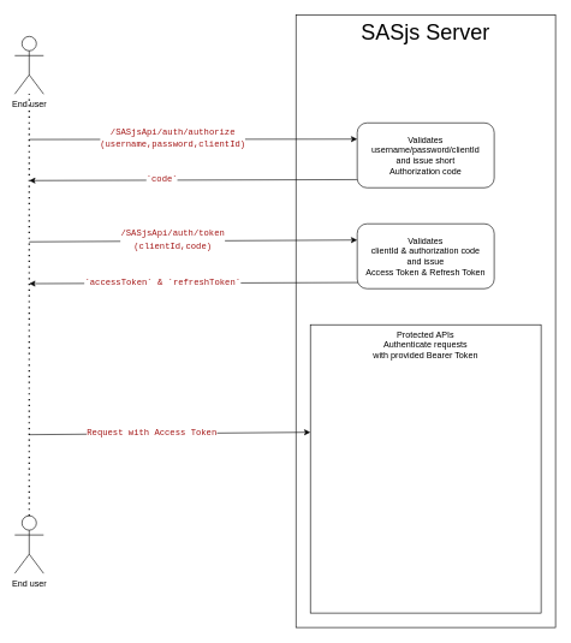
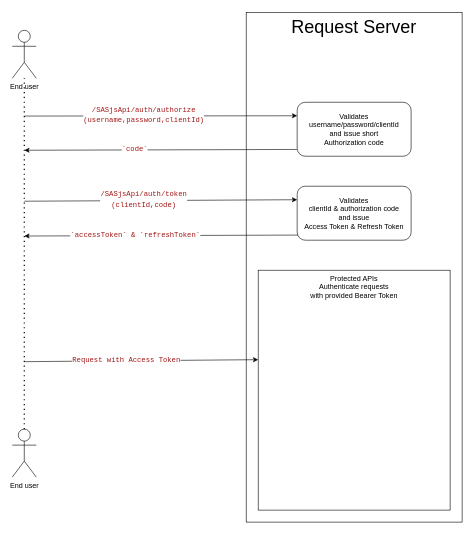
  <mxCell id="0" />
  <mxCell id="1" parent="0" />
  <mxCell id="2" value="End user" style="shape=umlActor;verticalLabelPosition=bottom;verticalAlign=top;html=1;outlineConnect=0;fontStyle=0" vertex="1" parent="1"><mxGeometry x="20" y="50" width="40" height="80" as="geometry" /></mxCell>
- <mxCell id="3" value="SASjs Server" style="whiteSpace=wrap;html=1;verticalAlign=top;fontStyle=0;fontSize=30;" vertex="1" parent="1"><mxGeometry x="410" y="20" width="360" height="850" as="geometry" /></mxCell>
+ <mxCell id="3" value="Request Server" style="whiteSpace=wrap;html=1;verticalAlign=top;fontStyle=0;fontSize=30;" vertex="1" parent="1"><mxGeometry x="410" y="20" width="360" height="850" as="geometry" /></mxCell>
  <mxCell id="4" value="" style="edgeStyle=none;html=1;entryX=0;entryY=0.25;entryDx=0;entryDy=0;" edge="1" parent="1" target="14"><mxGeometry relative="1" as="geometry"><mxPoint x="40" y="193" as="sourcePoint" /><mxPoint x="495" y="192.586" as="targetPoint" /></mxGeometry></mxCell>
  <mxCell id="5" value="&lt;div style=&quot;font-family: &amp;#34;menlo&amp;#34; , &amp;#34;monaco&amp;#34; , &amp;#34;courier new&amp;#34; , monospace ; font-size: 12px ; line-height: 18px&quot;&gt;&lt;span style=&quot;color: #a31515&quot;&gt;/SASjsApi/auth/authorize&lt;br&gt;(username,password,clientId)&lt;/span&gt;&lt;/div&gt;" style="edgeLabel;html=1;align=center;verticalAlign=middle;resizable=0;points=[];" vertex="1" connectable="0" parent="4"><mxGeometry x="-0.126" y="2" relative="1" as="geometry"><mxPoint as="offset" /></mxGeometry></mxCell>
  <mxCell id="6" value="" style="edgeStyle=none;html=1;exitX=-0.002;exitY=0.874;exitDx=0;exitDy=0;exitPerimeter=0;" edge="1" parent="1" source="14"><mxGeometry relative="1" as="geometry"><mxPoint x="490" y="250" as="sourcePoint" /><mxPoint x="40" y="250" as="targetPoint" /></mxGeometry></mxCell>
  <mxCell id="7" value="&lt;font color=&quot;#a31515&quot; face=&quot;menlo, monaco, courier new, monospace&quot;&gt;&lt;span style=&quot;font-size: 12px&quot;&gt;`code`&lt;/span&gt;&lt;/font&gt;" style="edgeLabel;html=1;align=center;verticalAlign=middle;resizable=0;points=[];" vertex="1" connectable="0" parent="6"><mxGeometry x="0.193" y="-1" relative="1" as="geometry"><mxPoint as="offset" /></mxGeometry></mxCell>
  <mxCell id="8" value="End user" style="shape=umlActor;verticalLabelPosition=bottom;verticalAlign=top;html=1;outlineConnect=0;fontStyle=0" vertex="1" parent="1"><mxGeometry x="20" y="715" width="40" height="80" as="geometry" /></mxCell>
  <mxCell id="9" value="" style="edgeStyle=none;html=1;entryX=0;entryY=0.25;entryDx=0;entryDy=0;" edge="1" parent="1" target="15"><mxGeometry relative="1" as="geometry"><mxPoint x="40" y="335" as="sourcePoint" /><mxPoint x="495" y="335" as="targetPoint" /></mxGeometry></mxCell>
  <mxCell id="10" value="&lt;div style=&quot;font-family: &amp;#34;menlo&amp;#34; , &amp;#34;monaco&amp;#34; , &amp;#34;courier new&amp;#34; , monospace ; font-size: 12px ; line-height: 18px&quot;&gt;&lt;div style=&quot;font-family: &amp;#34;menlo&amp;#34; , &amp;#34;monaco&amp;#34; , &amp;#34;courier new&amp;#34; , monospace ; line-height: 18px&quot;&gt;&lt;span style=&quot;color: #a31515&quot;&gt;/SASjsApi/auth/token&lt;/span&gt;&lt;/div&gt;&lt;span style=&quot;color: #a31515&quot;&gt;(clientId,code)&lt;/span&gt;&lt;/div&gt;" style="edgeLabel;html=1;align=center;verticalAlign=middle;resizable=0;points=[];" vertex="1" connectable="0" parent="9"><mxGeometry x="-0.126" y="2" relative="1" as="geometry"><mxPoint as="offset" /></mxGeometry></mxCell>
  <mxCell id="11" value="" style="edgeStyle=none;html=1;exitX=0.009;exitY=0.905;exitDx=0;exitDy=0;exitPerimeter=0;" edge="1" parent="1" source="15"><mxGeometry relative="1" as="geometry"><mxPoint x="590" y="392.5" as="sourcePoint" /><mxPoint x="40" y="393" as="targetPoint" /></mxGeometry></mxCell>
  <mxCell id="12" value="&lt;font color=&quot;#a31515&quot; face=&quot;menlo, monaco, courier new, monospace&quot;&gt;&lt;span style=&quot;font-size: 12px&quot;&gt;`&lt;/span&gt;&lt;/font&gt;&lt;span style=&quot;color: rgb(163 , 21 , 21) ; font-family: &amp;#34;menlo&amp;#34; , &amp;#34;monaco&amp;#34; , &amp;#34;courier new&amp;#34; , monospace ; font-size: 12px&quot;&gt;accessToken&lt;/span&gt;&lt;span style=&quot;font-size: 12px ; color: rgb(163 , 21 , 21) ; font-family: &amp;#34;menlo&amp;#34; , &amp;#34;monaco&amp;#34; , &amp;#34;courier new&amp;#34; , monospace&quot;&gt;` &amp;amp; `&lt;/span&gt;&lt;span style=&quot;color: rgb(163 , 21 , 21) ; font-family: &amp;#34;menlo&amp;#34; , &amp;#34;monaco&amp;#34; , &amp;#34;courier new&amp;#34; , monospace ; font-size: 12px&quot;&gt;refreshToken&lt;/span&gt;&lt;span style=&quot;color: rgb(163 , 21 , 21) ; font-family: &amp;#34;menlo&amp;#34; , &amp;#34;monaco&amp;#34; , &amp;#34;courier new&amp;#34; , monospace ; font-size: 12px&quot;&gt;`&lt;/span&gt;" style="edgeLabel;html=1;align=center;verticalAlign=middle;resizable=0;points=[];" vertex="1" connectable="0" parent="11"><mxGeometry x="0.193" y="-1" relative="1" as="geometry"><mxPoint as="offset" /></mxGeometry></mxCell>
  <mxCell id="13" value="" style="endArrow=none;dashed=1;html=1;dashPattern=1 3;strokeWidth=2;" edge="1" parent="1" source="8" target="2"><mxGeometry width="50" height="50" relative="1" as="geometry"><mxPoint x="420" y="410" as="sourcePoint" /><mxPoint x="470" y="360" as="targetPoint" /></mxGeometry></mxCell>
  <mxCell id="14" value="&lt;span&gt;Validates&lt;/span&gt;&lt;br&gt;&lt;span&gt;username/password/clientId&lt;/span&gt;&lt;br&gt;&lt;span&gt;and issue short&lt;/span&gt;&lt;br&gt;&lt;span&gt;Authorization code&lt;/span&gt;" style="rounded=1;whiteSpace=wrap;html=1;" vertex="1" parent="1"><mxGeometry x="495" width="190" height="90" as="geometry" y="170" /></mxCell>
  <mxCell id="15" value="Validates&lt;br&gt;clientId &amp;amp; authorization code&lt;br&gt;and issue&lt;br&gt;Access Token &amp;amp; Refresh Token" style="rounded=1;whiteSpace=wrap;html=1;" vertex="1" parent="1"><mxGeometry x="495" y="310" width="190" height="90" as="geometry" /></mxCell>
  <mxCell id="16" value="Protected APIs&lt;br&gt;Authenticate requests &lt;br&gt;with provided Bearer Token" style="whiteSpace=wrap;html=1;verticalAlign=top;fontStyle=0;" vertex="1" parent="1"><mxGeometry x="430" y="450" width="320" height="400" as="geometry" /></mxCell>
  <mxCell id="17" value="" style="edgeStyle=none;html=1;entryX=0;entryY=0.373;entryDx=0;entryDy=0;entryPerimeter=0;" edge="1" parent="1" target="16"><mxGeometry relative="1" as="geometry"><mxPoint x="40" y="602.5" as="sourcePoint" /><mxPoint x="370" y="600" as="targetPoint" /></mxGeometry></mxCell>
  <mxCell id="18" value="&lt;div style=&quot;font-family: &amp;#34;menlo&amp;#34; , &amp;#34;monaco&amp;#34; , &amp;#34;courier new&amp;#34; , monospace ; font-size: 12px ; line-height: 18px&quot;&gt;&lt;div style=&quot;font-family: &amp;#34;menlo&amp;#34; , &amp;#34;monaco&amp;#34; , &amp;#34;courier new&amp;#34; , monospace ; line-height: 18px&quot;&gt;&lt;font color=&quot;#a31515&quot;&gt;Request with Access Token&lt;/font&gt;&lt;/div&gt;&lt;/div&gt;" style="edgeLabel;html=1;align=center;verticalAlign=middle;resizable=0;points=[];" vertex="1" connectable="0" parent="17"><mxGeometry x="-0.126" y="2" relative="1" as="geometry"><mxPoint as="offset" /></mxGeometry></mxCell>
